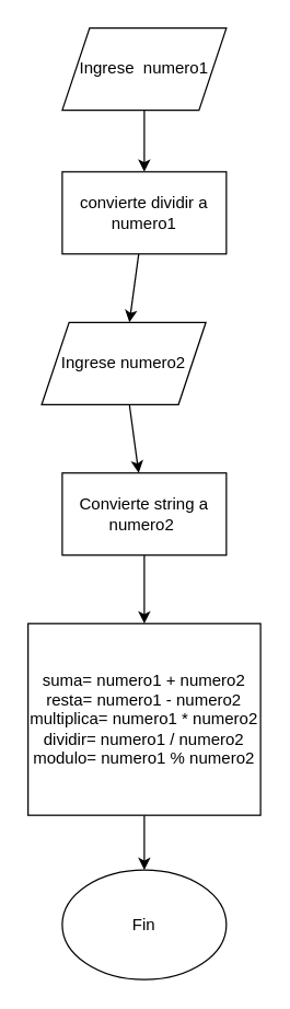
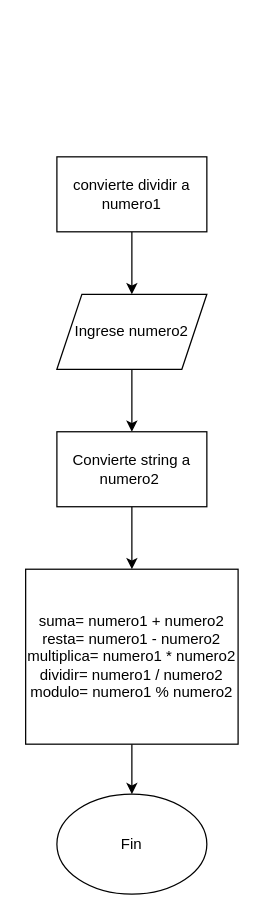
  <mxCell id="0" />
  <mxCell id="1" parent="0" />
- <mxCell id="2" value="" style="edgeStyle=none;html=1;" edge="1" parent="1" source="3" target="5"><mxGeometry relative="1" as="geometry" /></mxCell>
- <mxCell id="3" value="Ingrese&amp;nbsp; numero1" style="shape=parallelogram;perimeter=parallelogramPerimeter;whiteSpace=wrap;html=1;fixedSize=1;" vertex="1" parent="1"><mxGeometry x="45" y="20" width="120" height="60" as="geometry" /></mxCell>
  <mxCell id="4" value="" style="edgeStyle=none;html=1;" edge="1" parent="1" source="5" target="7"><mxGeometry relative="1" as="geometry" /></mxCell>
  <mxCell id="5" value="convierte dividir a numero1" style="rounded=0;whiteSpace=wrap;html=1;" vertex="1" parent="1"><mxGeometry x="45" y="125" width="120" height="60" as="geometry" /></mxCell>
  <mxCell id="6" value="" style="edgeStyle=none;html=1;" edge="1" parent="1" source="7" target="9"><mxGeometry relative="1" as="geometry" /></mxCell>
- <mxCell id="7" value="Ingrese numero2" style="shape=parallelogram;perimeter=parallelogramPerimeter;whiteSpace=wrap;html=1;fixedSize=1;" vertex="1" parent="1"><mxGeometry x="30" y="235" width="120" height="60" as="geometry" /></mxCell>
+ <mxCell id="7" value="Ingrese numero2" style="shape=parallelogram;perimeter=parallelogramPerimeter;whiteSpace=wrap;html=1;fixedSize=1;" vertex="1" parent="1"><mxGeometry x="45" y="235" width="120" height="60" as="geometry" /></mxCell>
  <mxCell id="8" value="" style="edgeStyle=none;html=1;" edge="1" parent="1" source="9" target="11"><mxGeometry relative="1" as="geometry" /></mxCell>
  <mxCell id="9" value="Convierte string a numero2&amp;nbsp;" style="rounded=0;whiteSpace=wrap;html=1;" vertex="1" parent="1"><mxGeometry x="45" y="345" width="120" height="60" as="geometry" /></mxCell>
  <mxCell id="10" value="" style="edgeStyle=none;html=1;" edge="1" parent="1" source="11" target="12"><mxGeometry relative="1" as="geometry" /></mxCell>
  <mxCell id="11" value="suma= numero1 + numero2&lt;br&gt;resta= numero1 - numero2&lt;br&gt;multiplica= numero1 * numero2&lt;br&gt;dividir= numero1 / numero2&lt;br&gt;modulo= numero1 % numero2" style="rounded=0;whiteSpace=wrap;html=1;" vertex="1" parent="1"><mxGeometry x="20" y="455" width="170" height="140" as="geometry" /></mxCell>
  <mxCell id="12" value="Fin&lt;br&gt;" style="ellipse;whiteSpace=wrap;html=1;" vertex="1" parent="1"><mxGeometry x="45" y="635" width="120" height="80" as="geometry" /></mxCell>
